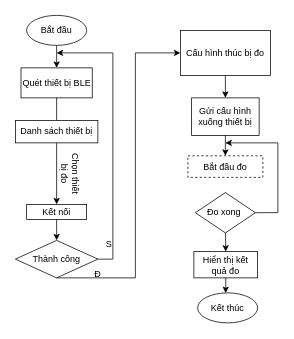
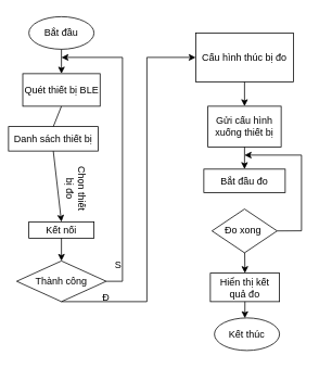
  <mxCell id="0" />
  <mxCell id="1" parent="0" />
  <mxCell id="2" value="Quét thiết bị BLE" style="rounded=0;whiteSpace=wrap;html=1;" vertex="1" parent="1"><mxGeometry x="27.5" y="90" width="95" height="40" as="geometry" /></mxCell>
  <mxCell id="3" value="Bắt đầu" style="ellipse;whiteSpace=wrap;html=1;" vertex="1" parent="1"><mxGeometry x="35" y="20" width="80" height="40" as="geometry" /></mxCell>
- <mxCell id="4" value="Danh sách thiết bị" style="rounded=0;whiteSpace=wrap;html=1;" vertex="1" parent="1"><mxGeometry x="20" y="160" width="110" height="30" as="geometry" /></mxCell>
+ <mxCell id="4" value="Danh sách thiết bị" style="rounded=0;whiteSpace=wrap;html=1;" vertex="1" parent="1"><mxGeometry x="10" y="155" width="110" height="30" as="geometry" /></mxCell>
  <mxCell id="5" value="Kết nối" style="rounded=0;whiteSpace=wrap;html=1;" vertex="1" parent="1"><mxGeometry x="35" y="272" width="80" height="20" as="geometry" /></mxCell>
  <mxCell id="6" value="" style="endArrow=classic;html=1;rounded=0;exitX=0.5;exitY=1;exitDx=0;exitDy=0;" edge="1" parent="1" source="3" target="2"><mxGeometry width="50" height="50" relative="1" as="geometry"><mxPoint x="-5" y="230" as="sourcePoint" /><mxPoint x="45" y="180" as="targetPoint" /></mxGeometry></mxCell>
  <mxCell id="7" value="" style="endArrow=none;html=1;rounded=0;exitX=0.5;exitY=1;exitDx=0;exitDy=0;entryX=0.5;entryY=0;entryDx=0;entryDy=0;" edge="1" parent="1" source="2" target="4"><mxGeometry width="50" height="50" relative="1" as="geometry"><mxPoint x="-5" y="230" as="sourcePoint" /><mxPoint x="45" y="180" as="targetPoint" /></mxGeometry></mxCell>
  <mxCell id="8" value="" style="endArrow=classic;html=1;rounded=0;exitX=0.5;exitY=1;exitDx=0;exitDy=0;entryX=0.5;entryY=0;entryDx=0;entryDy=0;" edge="1" parent="1" source="4" target="5"><mxGeometry width="50" height="50" relative="1" as="geometry"><mxPoint x="-5" y="230" as="sourcePoint" /><mxPoint x="45" y="180" as="targetPoint" /></mxGeometry></mxCell>
  <mxCell id="9" value="Chọn thiết bị đo" style="text;html=1;align=center;verticalAlign=middle;whiteSpace=wrap;rounded=0;rotation=90;" vertex="1" parent="1"><mxGeometry x="61.25" y="216.25" width="62.5" height="30" as="geometry" /></mxCell>
  <mxCell id="10" value="" style="endArrow=classic;html=1;rounded=0;exitX=1;exitY=0.5;exitDx=0;exitDy=0;" edge="1" parent="1" source="11"><mxGeometry width="50" height="50" relative="1" as="geometry"><mxPoint x="290" y="280" as="sourcePoint" /><mxPoint x="75" y="70" as="targetPoint" /><Array as="points"><mxPoint x="150" y="345" /><mxPoint x="150" y="70" /></Array></mxGeometry></mxCell>
  <mxCell id="11" value="Thành công" style="rhombus;whiteSpace=wrap;html=1;" vertex="1" parent="1"><mxGeometry x="20" y="320" width="110" height="50" as="geometry" /></mxCell>
  <mxCell id="12" value="" style="endArrow=classic;html=1;rounded=0;exitX=0.5;exitY=1;exitDx=0;exitDy=0;entryX=0.5;entryY=0;entryDx=0;entryDy=0;" edge="1" parent="1" source="5" target="11"><mxGeometry width="50" height="50" relative="1" as="geometry"><mxPoint x="290" y="280" as="sourcePoint" /><mxPoint x="340" y="230" as="targetPoint" /></mxGeometry></mxCell>
  <mxCell id="13" value="S" style="text;html=1;align=center;verticalAlign=middle;whiteSpace=wrap;rounded=0;" vertex="1" parent="1"><mxGeometry x="115" y="310" width="60" height="30" as="geometry" /></mxCell>
  <mxCell id="14" value="Cấu hình thúc bị đo" style="rounded=0;whiteSpace=wrap;html=1;" vertex="1" parent="1"><mxGeometry x="240" y="40" width="120" height="60" as="geometry" /></mxCell>
  <mxCell id="15" value="" style="endArrow=classic;html=1;rounded=0;exitX=0.5;exitY=1;exitDx=0;exitDy=0;entryX=0;entryY=0.5;entryDx=0;entryDy=0;" edge="1" parent="1" source="11" target="14"><mxGeometry width="50" height="50" relative="1" as="geometry"><mxPoint x="290" y="280" as="sourcePoint" /><mxPoint x="340" y="230" as="targetPoint" /><Array as="points"><mxPoint x="180" y="370" /><mxPoint x="180" y="70" /></Array></mxGeometry></mxCell>
  <mxCell id="16" value="Đ" style="text;html=1;align=center;verticalAlign=middle;whiteSpace=wrap;rounded=0;" vertex="1" parent="1"><mxGeometry x="100" y="350" width="60" height="30" as="geometry" /></mxCell>
  <mxCell id="17" value="Gửi cấu hình xuống thiết bị" style="rounded=0;whiteSpace=wrap;html=1;" vertex="1" parent="1"><mxGeometry x="255" y="130" width="90" height="50" as="geometry" /></mxCell>
  <mxCell id="18" value="" style="endArrow=classic;html=1;rounded=0;exitX=0.5;exitY=1;exitDx=0;exitDy=0;entryX=0.5;entryY=0;entryDx=0;entryDy=0;" edge="1" parent="1" source="14" target="17"><mxGeometry width="50" height="50" relative="1" as="geometry"><mxPoint x="290" y="280" as="sourcePoint" /><mxPoint x="340" y="230" as="targetPoint" /></mxGeometry></mxCell>
- <mxCell id="19" value="Bắt đầu đo" style="rounded=0;whiteSpace=wrap;html=1;dashed=1;" vertex="1" parent="1"><mxGeometry x="250" y="207.25" width="100" height="28.75" as="geometry" /></mxCell>
+ <mxCell id="19" value="Bắt đầu đo" style="rounded=0;whiteSpace=wrap;html=1;" vertex="1" parent="1"><mxGeometry x="250" y="207.25" width="100" height="28.75" as="geometry" /></mxCell>
  <mxCell id="20" value="" style="endArrow=classic;html=1;rounded=0;exitX=0.5;exitY=1;exitDx=0;exitDy=0;" edge="1" parent="1" source="17" target="19"><mxGeometry width="50" height="50" relative="1" as="geometry"><mxPoint x="290" y="180" as="sourcePoint" /><mxPoint x="340" y="130" as="targetPoint" /></mxGeometry></mxCell>
  <mxCell id="21" value="Đo xong&amp;nbsp;" style="rhombus;whiteSpace=wrap;html=1;" vertex="1" parent="1"><mxGeometry x="260" y="256.25" width="80" height="53.75" as="geometry" /></mxCell>
  <mxCell id="22" value="" style="endArrow=classic;html=1;rounded=0;exitX=1;exitY=0.5;exitDx=0;exitDy=0;" edge="1" parent="1" source="21"><mxGeometry width="50" height="50" relative="1" as="geometry"><mxPoint x="290" y="180" as="sourcePoint" /><mxPoint x="300" y="190" as="targetPoint" /><Array as="points"><mxPoint x="370" y="283" /><mxPoint x="370" y="190" /></Array></mxGeometry></mxCell>
  <mxCell id="23" value="Hiển thị kết quả đo" style="rounded=0;whiteSpace=wrap;html=1;" vertex="1" parent="1"><mxGeometry x="258" y="335" width="85" height="35" as="geometry" /></mxCell>
  <mxCell id="24" value="" style="endArrow=classic;html=1;rounded=0;entryX=0.5;entryY=0;entryDx=0;entryDy=0;" edge="1" parent="1" source="21" target="23"><mxGeometry width="50" height="50" relative="1" as="geometry"><mxPoint x="290" y="180" as="sourcePoint" /><mxPoint x="340" y="130" as="targetPoint" /></mxGeometry></mxCell>
  <mxCell id="25" value="Kết thúc" style="ellipse;whiteSpace=wrap;html=1;" vertex="1" parent="1"><mxGeometry x="263" y="390" width="80" height="40" as="geometry" /></mxCell>
  <mxCell id="26" value="" style="endArrow=classic;html=1;rounded=0;exitX=0.5;exitY=1;exitDx=0;exitDy=0;entryX=0.468;entryY=0.009;entryDx=0;entryDy=0;entryPerimeter=0;" edge="1" parent="1" source="23" target="25"><mxGeometry width="50" height="50" relative="1" as="geometry"><mxPoint x="300" y="200" as="sourcePoint" /><mxPoint x="350" y="150" as="targetPoint" /></mxGeometry></mxCell>
